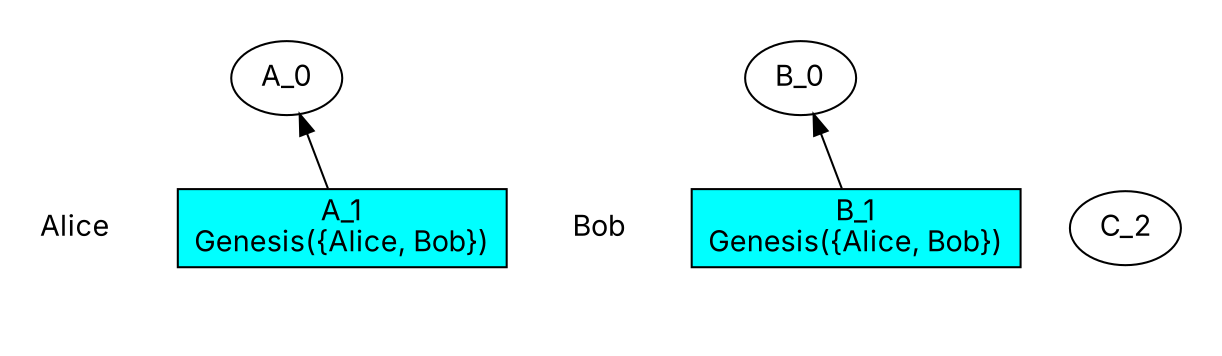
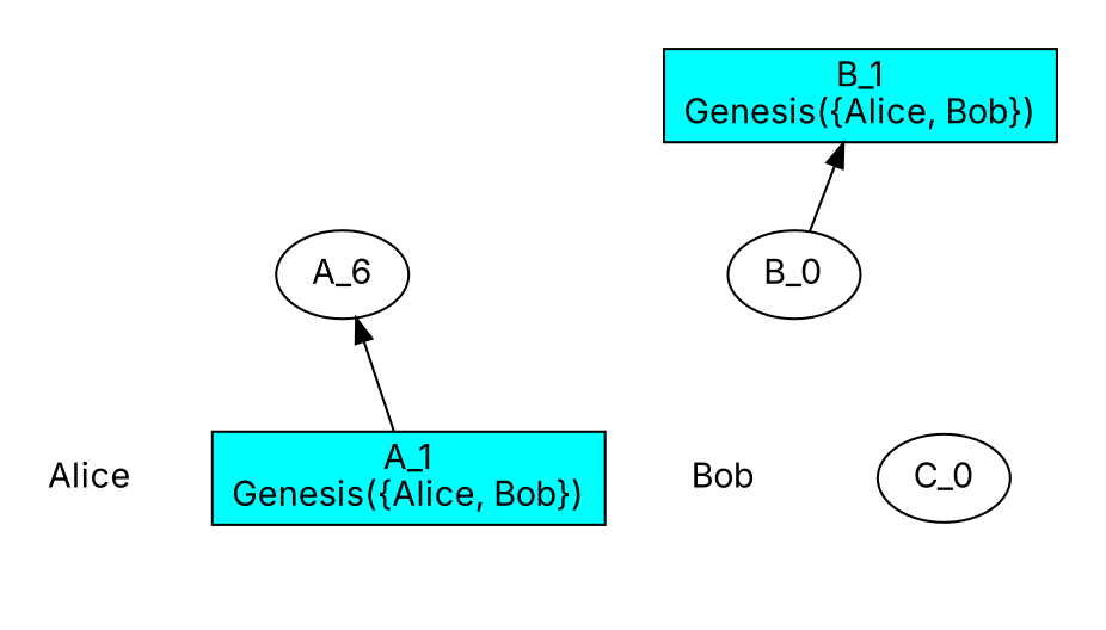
  digraph {
    fontname=Inter
    rankdir=BT
    splines=false
    style=invis
    node [fontname=Inter style=filled fillcolor=white]
    edge [fontname=Inter style=invis]
    Alice [color=white fillcolor=""]
    Bob [color=white fillcolor=""]
-   n3 [label=A_0 style=""]
+   n3 [label=A_6 style=""]
    n4 [fillcolor=cyan label="A_1\nGenesis({Alice, Bob})" shape=rectangle]
    n5 [label=B_0 style=""]
    n6 [fillcolor=cyan label="B_1\nGenesis({Alice, Bob})" shape=rectangle]
-   n7 [label=C_2 style=""]
+   n7 [label=C_0 style=""]
    subgraph sub_1 {
      rank=same
      Alice
      Bob
    }
    subgraph cluster_2 {
      label=Alice
      n3
      n4
    }
    subgraph cluster_3 {
      label=Bob
      n5
      n6
    }
    subgraph cluster_4 {
      label=Carol
      n7
    }
    Alice -> Bob
    Alice -> n3
    Bob -> n5
    n4 -> n3 [minlen=1 style=""]
-   n6 -> n5 [minlen=1 style=""]
+   n5 -> n6 [minlen=1 style=""]
  }
